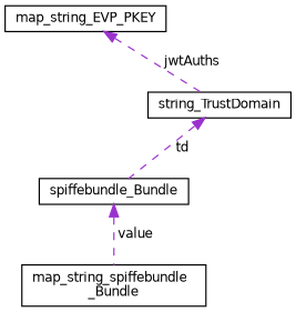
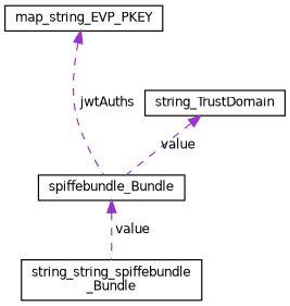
  digraph {
    node [color=black fillcolor=white fontname=Helvetica fontsize=10 shape=record style=filled]
    edge [color=darkorchid3 dir=back fontname=Helvetica fontsize=10 labelfontname=Helvetica labelfontsize=10 style=dashed]
-   n1 [height=0.2 label="map_string_spiffebundle\l_Bundle" width=0.4]
+   n1 [height=0.2 label="string_string_spiffebundle\l_Bundle" width=0.4]
    n2 [height=0.2 label=spiffebundle_Bundle width=0.4]
    n3 [height=0.2 label=string_TrustDomain width=0.4]
    n4 [height=0.2 label=map_string_EVP_PKEY width=0.4]
    n2 -> n1 [label=" value"]
-   n3 -> n2 [label=" td"]
-   n4 -> n3 [label=" jwtAuths"]
+   n3 -> n2 [label=" value"]
+   n4 -> n2 [label=" jwtAuths"]
  }
